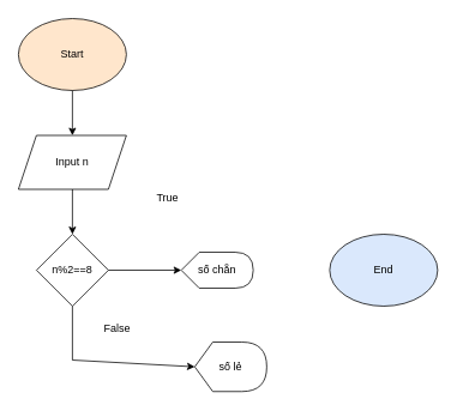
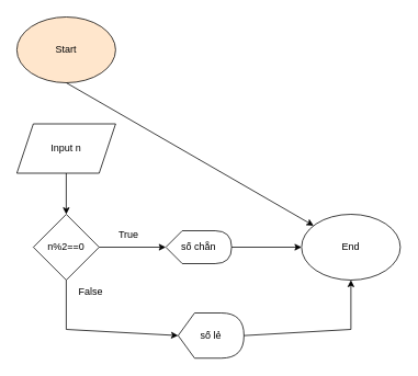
  <mxCell id="0" />
  <mxCell id="1" parent="0" />
  <mxCell id="2" value="Start" style="ellipse;whiteSpace=wrap;html=1;fillColor=#ffe6cc;" vertex="1" parent="1"><mxGeometry x="20" y="20" width="120" height="80" as="geometry" /></mxCell>
  <mxCell id="3" value="Input n" style="shape=parallelogram;perimeter=parallelogramPerimeter;whiteSpace=wrap;html=1;fixedSize=1;" vertex="1" parent="1"><mxGeometry x="20" y="150" width="120" height="60" as="geometry" /></mxCell>
- <mxCell id="4" value="n%2==8" style="rhombus;whiteSpace=wrap;html=1;" vertex="1" parent="1"><mxGeometry x="40" y="260" width="80" height="80" as="geometry" /></mxCell>
+ <mxCell id="4" value="n%2==0" style="rhombus;whiteSpace=wrap;html=1;" vertex="1" parent="1"><mxGeometry x="40" y="260" width="80" height="80" as="geometry" /></mxCell>
  <mxCell id="5" value="số chẵn" style="shape=display;whiteSpace=wrap;html=1;" vertex="1" parent="1"><mxGeometry x="201" y="280" width="80" height="40" as="geometry" /></mxCell>
  <mxCell id="6" value="số lẻ" style="shape=display;whiteSpace=wrap;html=1;" vertex="1" parent="1"><mxGeometry x="216" y="380" width="80" height="55" as="geometry" /></mxCell>
  <mxCell id="7" value="" style="endArrow=classic;html=1;rounded=0;exitX=1;exitY=0.5;exitDx=0;exitDy=0;entryX=0;entryY=0.5;entryDx=0;entryDy=0;entryPerimeter=0;" edge="1" parent="1" source="4" target="5"><mxGeometry width="50" height="50" relative="1" as="geometry"><mxPoint x="156" y="340" as="sourcePoint" /><mxPoint x="206" y="290" as="targetPoint" /></mxGeometry></mxCell>
  <mxCell id="8" value="" style="endArrow=classic;html=1;rounded=0;exitX=0.5;exitY=1;exitDx=0;exitDy=0;entryX=0;entryY=0.5;entryDx=0;entryDy=0;entryPerimeter=0;" edge="1" parent="1" source="4" target="6"><mxGeometry width="50" height="50" relative="1" as="geometry"><mxPoint x="156" y="340" as="sourcePoint" /><mxPoint x="206" y="290" as="targetPoint" /><Array as="points"><mxPoint x="80" y="400" /></Array></mxGeometry></mxCell>
+ <mxCell id="9" value="" style="endArrow=classic;html=1;rounded=0;exitX=1;exitY=0.5;exitDx=0;exitDy=0;exitPerimeter=0;entryX=0;entryY=0.5;entryDx=0;entryDy=0;" edge="1" parent="1" source="5" target="14"><mxGeometry width="50" height="50" relative="1" as="geometry"><mxPoint x="156" y="340" as="sourcePoint" /><mxPoint x="206" y="290" as="targetPoint" /></mxGeometry></mxCell>
  <mxCell id="10" value="" style="endArrow=classic;html=1;rounded=0;exitX=1;exitY=0.5;exitDx=0;exitDy=0;exitPerimeter=0;" edge="1" parent="1" source="14"><mxGeometry width="50" height="50" relative="1" as="geometry"><mxPoint x="156" y="340" as="sourcePoint" /><mxPoint x="396" y="300" as="targetPoint" /></mxGeometry></mxCell>
  <mxCell id="11" value="" style="endArrow=classic;html=1;rounded=0;exitX=0.5;exitY=1;exitDx=0;exitDy=0;entryX=0.5;entryY=0;entryDx=0;entryDy=0;" edge="1" parent="1" source="3" target="4"><mxGeometry width="50" height="50" relative="1" as="geometry"><mxPoint x="156" y="340" as="sourcePoint" /><mxPoint x="206" y="290" as="targetPoint" /></mxGeometry></mxCell>
- <mxCell id="12" value="" style="endArrow=classic;html=1;rounded=0;exitX=0.5;exitY=1;exitDx=0;exitDy=0;entryX=0.5;entryY=0;entryDx=0;entryDy=0;" edge="1" parent="1" source="2" target="3"><mxGeometry width="50" height="50" relative="1" as="geometry"><mxPoint x="156" y="340" as="sourcePoint" /><mxPoint x="206" y="290" as="targetPoint" /></mxGeometry></mxCell>
- <mxCell id="14" value="End" style="ellipse;whiteSpace=wrap;html=1;fillColor=#dae8fc;" vertex="1" parent="1"><mxGeometry x="366" y="260" width="120" height="80" as="geometry" /></mxCell>
- <mxCell id="15" value="True" style="text;html=1;align=center;verticalAlign=middle;whiteSpace=wrap;rounded=0;" vertex="1" parent="1"><mxGeometry x="156" y="205" width="60" height="30" as="geometry" /></mxCell>
- <mxCell id="16" value="False" style="text;html=1;align=center;verticalAlign=middle;whiteSpace=wrap;rounded=0;" vertex="1" parent="1"><mxGeometry x="100" y="350" width="60" height="30" as="geometry" /></mxCell>
+ <mxCell id="12" value="" style="endArrow=classic;html=1;rounded=0;exitX=0.5;exitY=1;exitDx=0;exitDy=0;" edge="1" parent="1" source="2" target="14"><mxGeometry width="50" height="50" relative="1" as="geometry"><mxPoint x="156" y="340" as="sourcePoint" /><mxPoint x="206" y="290" as="targetPoint" /></mxGeometry></mxCell>
+ <mxCell id="13" value="" style="endArrow=classic;html=1;rounded=0;exitX=1;exitY=0.5;exitDx=0;exitDy=0;exitPerimeter=0;entryX=0.5;entryY=1;entryDx=0;entryDy=0;" edge="1" parent="1" source="6" target="14"><mxGeometry width="50" height="50" relative="1" as="geometry"><mxPoint x="296" y="400" as="sourcePoint" /><mxPoint x="396" y="300" as="targetPoint" /><Array as="points"><mxPoint x="426" y="400" /></Array></mxGeometry></mxCell>
+ <mxCell id="14" value="End" style="ellipse;whiteSpace=wrap;html=1;" vertex="1" parent="1"><mxGeometry x="366" y="260" width="120" height="80" as="geometry" /></mxCell>
+ <mxCell id="15" value="True" style="text;html=1;align=center;verticalAlign=middle;whiteSpace=wrap;rounded=0;" vertex="1" parent="1"><mxGeometry x="126" y="270" width="60" height="30" as="geometry" /></mxCell>
+ <mxCell id="16" value="False" style="text;html=1;align=center;verticalAlign=middle;whiteSpace=wrap;rounded=0;" vertex="1" parent="1"><mxGeometry x="80" y="340" width="60" height="30" as="geometry" /></mxCell>
